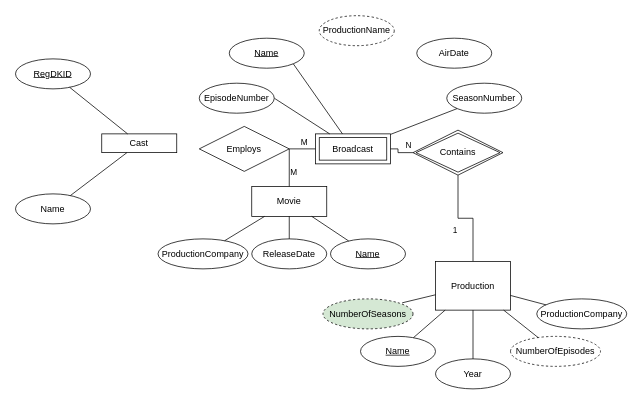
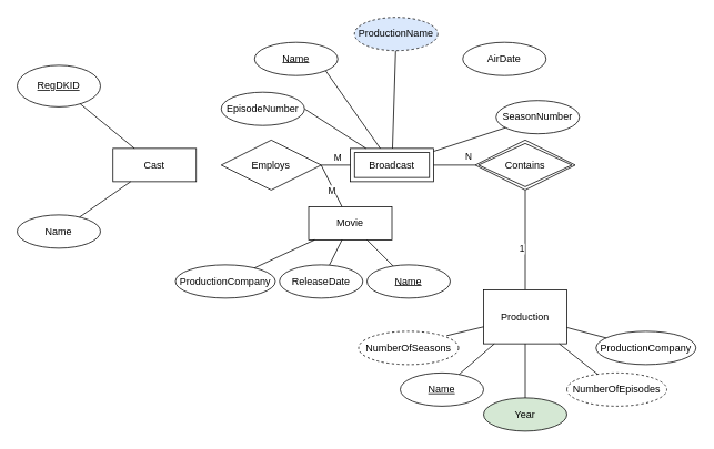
  <mxCell id="0" />
  <mxCell id="1" parent="0" />
  <mxCell id="2" style="edgeStyle=orthogonalEdgeStyle;rounded=0;orthogonalLoop=1;jettySize=auto;html=1;endArrow=none;endFill=0;" edge="1" parent="1" source="4" target="9"><mxGeometry relative="1" as="geometry" /></mxCell>
  <mxCell id="3" value="1" style="edgeLabel;html=1;align=center;verticalAlign=middle;resizable=0;points=[];" vertex="1" connectable="0" parent="2"><mxGeometry x="0.751" y="1" relative="1" as="geometry"><mxPoint x="-4" y="55" as="offset" /></mxGeometry></mxCell>
  <mxCell id="4" value="Production" style="whiteSpace=wrap;html=1;align=center;" vertex="1" parent="1"><mxGeometry x="580" y="348" width="100" height="65" as="geometry" /></mxCell>
- <mxCell id="5" value="Cast" style="whiteSpace=wrap;html=1;align=center;" vertex="1" parent="1"><mxGeometry x="135" y="178" width="100" height="25" as="geometry" /></mxCell>
- <mxCell id="6" value="Movie" style="whiteSpace=wrap;html=1;align=center;fixDash=0;dropTarget=0;shadow=0;rounded=0;glass=0;comic=0;gradientColor=none;strokeColor=#000000;" vertex="1" parent="1"><mxGeometry x="335" y="248" width="100" height="40" as="geometry" /></mxCell>
+ <mxCell id="5" value="Cast" style="whiteSpace=wrap;html=1;align=center;" vertex="1" parent="1"><mxGeometry x="135" y="178" width="100" height="40" as="geometry" /></mxCell>
+ <mxCell id="6" value="Movie" style="whiteSpace=wrap;html=1;align=center;fixDash=0;dropTarget=0;shadow=0;rounded=0;glass=0;comic=0;gradientColor=none;strokeColor=#000000;" vertex="1" parent="1"><mxGeometry x="370" y="248" width="100" height="40" as="geometry" /></mxCell>
  <mxCell id="7" value="Broadcast" style="shape=ext;margin=3;double=1;whiteSpace=wrap;html=1;align=center;" vertex="1" parent="1"><mxGeometry x="420" y="178" width="100" height="40" as="geometry" /></mxCell>
  <mxCell id="8" value="N" style="edgeStyle=orthogonalEdgeStyle;rounded=0;orthogonalLoop=1;jettySize=auto;html=1;entryX=1;entryY=0.5;entryDx=0;entryDy=0;endArrow=none;endFill=0;" edge="1" parent="1" source="9" target="7"><mxGeometry x="-0.667" y="-10" relative="1" as="geometry"><mxPoint as="offset" /></mxGeometry></mxCell>
- <mxCell id="9" value="Contains" style="shape=rhombus;double=1;perimeter=rhombusPerimeter;whiteSpace=wrap;html=1;align=center;" vertex="1" parent="1"><mxGeometry x="550" y="173" width="120" height="60" as="geometry" /></mxCell>
- <mxCell id="10" value="ProductionName" style="ellipse;whiteSpace=wrap;html=1;align=center;dashed=1;" vertex="1" parent="1"><mxGeometry x="425" y="20.43" width="100" height="40" as="geometry" /></mxCell>
+ <mxCell id="9" value="Contains" style="shape=rhombus;double=1;perimeter=rhombusPerimeter;whiteSpace=wrap;html=1;align=center;" vertex="1" parent="1"><mxGeometry x="570" y="168" width="120" height="60" as="geometry" /></mxCell>
+ <mxCell id="10" value="ProductionName" style="ellipse;whiteSpace=wrap;html=1;align=center;dashed=1;fillColor=#dae8fc;" vertex="1" parent="1"><mxGeometry x="425" y="20.43" width="100" height="40" as="geometry" /></mxCell>
  <mxCell id="11" value="Name" style="ellipse;whiteSpace=wrap;html=1;align=center;fontStyle=4;" vertex="1" parent="1"><mxGeometry x="305" y="50.43" width="100" height="40" as="geometry" /></mxCell>
  <mxCell id="12" value="AirDate" style="ellipse;whiteSpace=wrap;html=1;align=center;" vertex="1" parent="1"><mxGeometry x="555" y="50.43" width="100" height="40" as="geometry" /></mxCell>
- <mxCell id="13" value="SeasonNumber" style="ellipse;whiteSpace=wrap;html=1;align=center;" vertex="1" parent="1"><mxGeometry x="595" y="110.43" width="100" height="40" as="geometry" /></mxCell>
+ <mxCell id="13" value="SeasonNumber" style="ellipse;whiteSpace=wrap;html=1;align=center;" vertex="1" parent="1"><mxGeometry x="595" y="120.43" width="100" height="40" as="geometry" /></mxCell>
  <mxCell id="14" value="" style="endArrow=none;html=1;rounded=0;exitX=1;exitY=0.5;exitDx=0;exitDy=0;entryX=0;entryY=0.5;entryDx=0;entryDy=0;" edge="1" parent="1" source="25" target="7"><mxGeometry relative="1" as="geometry"><mxPoint x="415" y="188" as="sourcePoint" /><mxPoint x="625" y="148" as="targetPoint" /></mxGeometry></mxCell>
  <mxCell id="15" value="M" style="edgeLabel;html=1;align=center;verticalAlign=middle;resizable=0;points=[];" vertex="1" connectable="0" parent="14"><mxGeometry x="-0.546" y="2" relative="1" as="geometry"><mxPoint x="11.67" y="-8" as="offset" /></mxGeometry></mxCell>
  <mxCell id="16" value="" style="endArrow=none;html=1;rounded=0;exitX=1;exitY=1;exitDx=0;exitDy=0;" edge="1" parent="1" source="11" target="7"><mxGeometry relative="1" as="geometry"><mxPoint x="425" y="130.43" as="sourcePoint" /><mxPoint x="485" y="140.43" as="targetPoint" /></mxGeometry></mxCell>
+ <mxCell id="17" value="" style="endArrow=none;html=1;rounded=0;" edge="1" parent="1" source="10" target="7"><mxGeometry relative="1" as="geometry"><mxPoint x="365" y="210.43" as="sourcePoint" /><mxPoint x="425" y="220.43" as="targetPoint" /></mxGeometry></mxCell>
  <mxCell id="18" value="" style="endArrow=none;html=1;rounded=0;" edge="1" parent="1" source="13" target="7"><mxGeometry relative="1" as="geometry"><mxPoint x="385" y="230.43" as="sourcePoint" /><mxPoint x="445" y="240.43" as="targetPoint" /></mxGeometry></mxCell>
  <mxCell id="19" value="" style="endArrow=none;html=1;rounded=0;exitX=1;exitY=0.5;exitDx=0;exitDy=0;" edge="1" parent="1" target="7"><mxGeometry relative="1" as="geometry"><mxPoint x="365" y="130.43" as="sourcePoint" /><mxPoint x="455" y="250.43" as="targetPoint" /></mxGeometry></mxCell>
  <mxCell id="20" value="Name" style="ellipse;whiteSpace=wrap;html=1;align=center;fontStyle=4;flipH=1;flipV=1;" vertex="1" parent="1"><mxGeometry x="480" y="448" width="100" height="40" as="geometry" /></mxCell>
- <mxCell id="21" value="Year" style="ellipse;whiteSpace=wrap;html=1;align=center;flipH=1;flipV=1;" vertex="1" parent="1"><mxGeometry x="580" y="478" width="100" height="40" as="geometry" /></mxCell>
+ <mxCell id="21" value="Year" style="ellipse;whiteSpace=wrap;html=1;align=center;flipH=1;flipV=1;fillColor=#d5e8d4;" vertex="1" parent="1"><mxGeometry x="580" y="478" width="100" height="40" as="geometry" /></mxCell>
  <mxCell id="22" value="ProductionCompany" style="ellipse;whiteSpace=wrap;html=1;align=center;flipH=1;flipV=1;" vertex="1" parent="1"><mxGeometry x="715" y="398" width="120" height="40" as="geometry" /></mxCell>
- <mxCell id="23" value="NumberOfSeasons" style="ellipse;whiteSpace=wrap;html=1;align=center;dashed=1;fillColor=#d5e8d4;" vertex="1" parent="1"><mxGeometry x="430" y="398" width="120" height="40" as="geometry" /></mxCell>
+ <mxCell id="23" value="NumberOfSeasons" style="ellipse;whiteSpace=wrap;html=1;align=center;dashed=1;" vertex="1" parent="1"><mxGeometry x="430" y="398" width="120" height="40" as="geometry" /></mxCell>
  <mxCell id="24" value="NumberOfEpisodes" style="ellipse;whiteSpace=wrap;html=1;align=center;dashed=1;flipH=1;flipV=1;" vertex="1" parent="1"><mxGeometry x="680" y="448" width="120" height="40" as="geometry" /></mxCell>
  <mxCell id="25" value="Employs" style="shape=rhombus;perimeter=rhombusPerimeter;whiteSpace=wrap;html=1;align=center;" vertex="1" parent="1"><mxGeometry x="265" y="168" width="120" height="60" as="geometry" /></mxCell>
- <mxCell id="26" value="RegDKID" style="ellipse;whiteSpace=wrap;html=1;align=center;fontStyle=4;" vertex="1" parent="1"><mxGeometry x="20" y="78" width="100" height="40" as="geometry" /></mxCell>
+ <mxCell id="26" value="RegDKID" style="ellipse;whiteSpace=wrap;html=1;align=center;fontStyle=4;" vertex="1" parent="1"><mxGeometry x="20" y="78" width="100" height="50" as="geometry" /></mxCell>
  <mxCell id="27" value="Name" style="ellipse;whiteSpace=wrap;html=1;align=center;" vertex="1" parent="1"><mxGeometry x="20" y="258" width="100" height="40" as="geometry" /></mxCell>
  <mxCell id="28" value="" style="endArrow=none;html=1;rounded=0;" edge="1" parent="1" source="26" target="5"><mxGeometry relative="1" as="geometry"><mxPoint x="215" y="158" as="sourcePoint" /><mxPoint x="375" y="158" as="targetPoint" /></mxGeometry></mxCell>
  <mxCell id="29" value="" style="endArrow=none;html=1;rounded=0;" edge="1" parent="1" source="27" target="5"><mxGeometry relative="1" as="geometry"><mxPoint x="215" y="158" as="sourcePoint" /><mxPoint x="375" y="158" as="targetPoint" /></mxGeometry></mxCell>
  <mxCell id="30" value="" style="endArrow=none;html=1;rounded=0;" edge="1" parent="1" source="21" target="4"><mxGeometry relative="1" as="geometry"><mxPoint x="850" y="258" as="sourcePoint" /><mxPoint x="1010" y="258" as="targetPoint" /></mxGeometry></mxCell>
  <mxCell id="31" value="" style="endArrow=none;html=1;rounded=0;" edge="1" parent="1" source="20" target="4"><mxGeometry relative="1" as="geometry"><mxPoint x="730" y="188" as="sourcePoint" /><mxPoint x="890" y="188" as="targetPoint" /></mxGeometry></mxCell>
  <mxCell id="32" value="" style="endArrow=none;html=1;rounded=0;" edge="1" parent="1" target="4"><mxGeometry relative="1" as="geometry"><mxPoint x="535.598" y="403.273" as="sourcePoint" /><mxPoint x="1125" y="177.31" as="targetPoint" /></mxGeometry></mxCell>
  <mxCell id="33" value="" style="endArrow=none;html=1;rounded=0;" edge="1" parent="1" source="24" target="4"><mxGeometry relative="1" as="geometry"><mxPoint x="910" y="247.66" as="sourcePoint" /><mxPoint x="1070" y="247.66" as="targetPoint" /></mxGeometry></mxCell>
  <mxCell id="34" value="" style="endArrow=none;html=1;rounded=0;" edge="1" parent="1" source="22" target="4"><mxGeometry relative="1" as="geometry"><mxPoint x="1010" y="197.66" as="sourcePoint" /><mxPoint x="1170" y="197.66" as="targetPoint" /></mxGeometry></mxCell>
  <mxCell id="35" value="ReleaseDate" style="ellipse;whiteSpace=wrap;html=1;align=center;" vertex="1" parent="1"><mxGeometry x="335" y="318" width="100" height="40" as="geometry" /></mxCell>
  <mxCell id="36" value="Name" style="ellipse;whiteSpace=wrap;html=1;align=center;fontStyle=4;" vertex="1" parent="1"><mxGeometry x="440" y="318" width="100" height="40" as="geometry" /></mxCell>
  <mxCell id="37" value="ProductionCompany" style="ellipse;whiteSpace=wrap;html=1;align=center;" vertex="1" parent="1"><mxGeometry x="210" y="318" width="120" height="40" as="geometry" /></mxCell>
  <mxCell id="38" value="" style="endArrow=none;html=1;rounded=0;" edge="1" parent="1" source="6" target="36"><mxGeometry relative="1" as="geometry"><mxPoint x="405" y="358" as="sourcePoint" /><mxPoint x="545" y="338" as="targetPoint" /></mxGeometry></mxCell>
  <mxCell id="39" value="" style="endArrow=none;html=1;rounded=0;" edge="1" parent="1" source="35" target="6"><mxGeometry relative="1" as="geometry"><mxPoint x="385" y="338" as="sourcePoint" /><mxPoint x="545" y="338" as="targetPoint" /></mxGeometry></mxCell>
  <mxCell id="40" value="" style="endArrow=none;html=1;rounded=0;exitX=1;exitY=0.5;exitDx=0;exitDy=0;" edge="1" parent="1" source="25" target="6"><mxGeometry relative="1" as="geometry"><mxPoint x="515" y="318" as="sourcePoint" /><mxPoint x="675" y="318" as="targetPoint" /></mxGeometry></mxCell>
  <mxCell id="41" value="M" style="edgeLabel;html=1;align=center;verticalAlign=middle;resizable=0;points=[];" vertex="1" connectable="0" parent="40"><mxGeometry x="-0.392" relative="1" as="geometry"><mxPoint x="5" y="15" as="offset" /></mxGeometry></mxCell>
  <mxCell id="42" value="" style="endArrow=none;html=1;rounded=0;" edge="1" parent="1" source="6" target="37"><mxGeometry relative="1" as="geometry"><mxPoint x="385" y="338" as="sourcePoint" /><mxPoint x="545" y="338" as="targetPoint" /></mxGeometry></mxCell>
  <mxCell id="43" value="EpisodeNumber" style="ellipse;whiteSpace=wrap;html=1;align=center;" vertex="1" parent="1"><mxGeometry x="265" y="110.43" width="100" height="40" as="geometry" /></mxCell>
